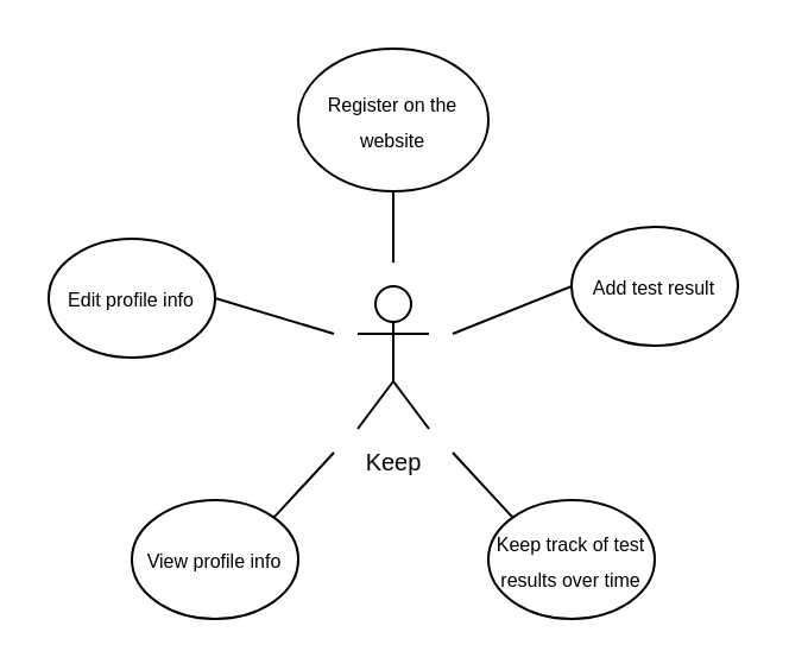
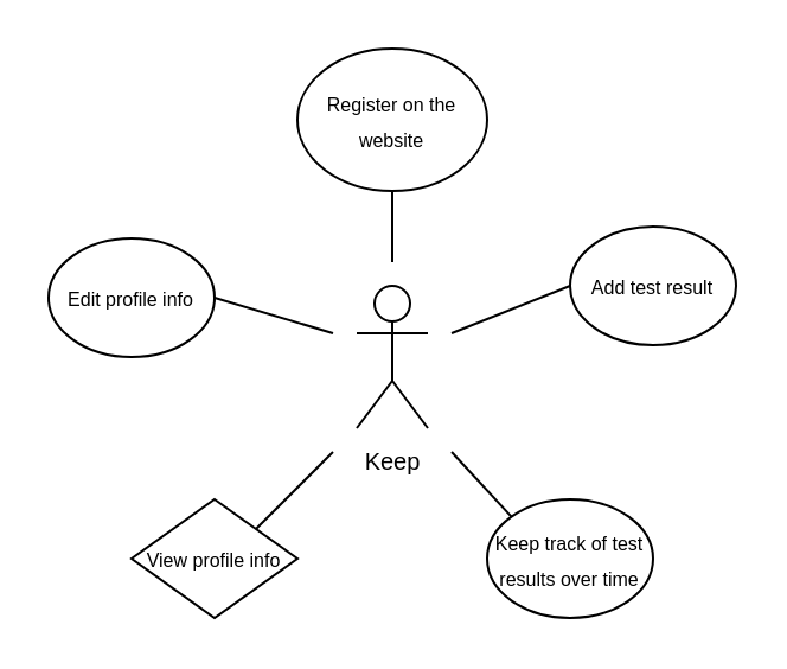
  <mxCell id="0" />
  <mxCell id="1" parent="0" />
  <mxCell id="2" value="&lt;font style=&quot;font-size: 10px;&quot;&gt;Keep&lt;/font&gt;" style="shape=umlActor;verticalLabelPosition=bottom;verticalAlign=top;html=1;outlineConnect=0;" vertex="1" parent="1"><mxGeometry x="150" y="120" width="30" height="60" as="geometry" /></mxCell>
  <mxCell id="3" value="&lt;font style=&quot;font-size: 8px;&quot;&gt;Register on the website&lt;/font&gt;" style="ellipse;whiteSpace=wrap;html=1;" vertex="1" parent="1"><mxGeometry x="125" y="20" width="80" height="60" as="geometry" /></mxCell>
  <mxCell id="4" value="&lt;font style=&quot;font-size: 8px;&quot;&gt;Add test result&lt;/font&gt;" style="ellipse;whiteSpace=wrap;html=1;" vertex="1" parent="1"><mxGeometry x="240" y="95" width="70" height="50" as="geometry" /></mxCell>
  <mxCell id="5" value="&lt;font style=&quot;font-size: 8px;&quot;&gt;Edit profile info&lt;/font&gt;" style="ellipse;whiteSpace=wrap;html=1;" vertex="1" parent="1"><mxGeometry x="20" y="100" width="70" height="50" as="geometry" /></mxCell>
- <mxCell id="6" value="&lt;font style=&quot;font-size: 8px;&quot;&gt;View profile info&lt;/font&gt;" style="ellipse;whiteSpace=wrap;html=1;" vertex="1" parent="1"><mxGeometry x="55" y="210" width="70" height="50" as="geometry" /></mxCell>
+ <mxCell id="6" value="&lt;font style=&quot;font-size: 8px;&quot;&gt;View profile info&lt;/font&gt;" style="rhombus;whiteSpace=wrap;html=1;" vertex="1" parent="1"><mxGeometry x="55" y="210" width="70" height="50" as="geometry" /></mxCell>
  <mxCell id="7" value="&lt;font style=&quot;font-size: 8px;&quot;&gt;Keep track of test results over time&lt;/font&gt;" style="ellipse;whiteSpace=wrap;html=1;" vertex="1" parent="1"><mxGeometry x="205" y="210" width="70" height="50" as="geometry" /></mxCell>
  <mxCell id="8" value="" style="endArrow=none;html=1;rounded=0;entryX=0;entryY=0.5;entryDx=0;entryDy=0;" edge="1" parent="1" target="4"><mxGeometry width="50" height="50" relative="1" as="geometry"><mxPoint x="190" y="140" as="sourcePoint" /><mxPoint x="240" y="140" as="targetPoint" /></mxGeometry></mxCell>
  <mxCell id="9" value="" style="endArrow=none;html=1;rounded=0;exitX=1;exitY=0;exitDx=0;exitDy=0;" edge="1" parent="1" source="6"><mxGeometry width="50" height="50" relative="1" as="geometry"><mxPoint x="110" y="220" as="sourcePoint" /><mxPoint x="140" y="190" as="targetPoint" /></mxGeometry></mxCell>
  <mxCell id="10" value="" style="endArrow=none;html=1;rounded=0;entryX=0;entryY=0;entryDx=0;entryDy=0;" edge="1" parent="1" target="7"><mxGeometry width="50" height="50" relative="1" as="geometry"><mxPoint x="190" y="190" as="sourcePoint" /><mxPoint x="260" y="120" as="targetPoint" /></mxGeometry></mxCell>
  <mxCell id="11" value="" style="endArrow=none;html=1;rounded=0;exitX=1;exitY=0.5;exitDx=0;exitDy=0;" edge="1" parent="1" source="5"><mxGeometry width="50" height="50" relative="1" as="geometry"><mxPoint x="210" y="170" as="sourcePoint" /><mxPoint x="140" y="140" as="targetPoint" /></mxGeometry></mxCell>
  <mxCell id="12" value="" style="endArrow=none;html=1;rounded=0;entryX=0.5;entryY=1;entryDx=0;entryDy=0;" edge="1" parent="1" target="3"><mxGeometry width="50" height="50" relative="1" as="geometry"><mxPoint x="165" y="110" as="sourcePoint" /><mxPoint x="260" y="120" as="targetPoint" /></mxGeometry></mxCell>
